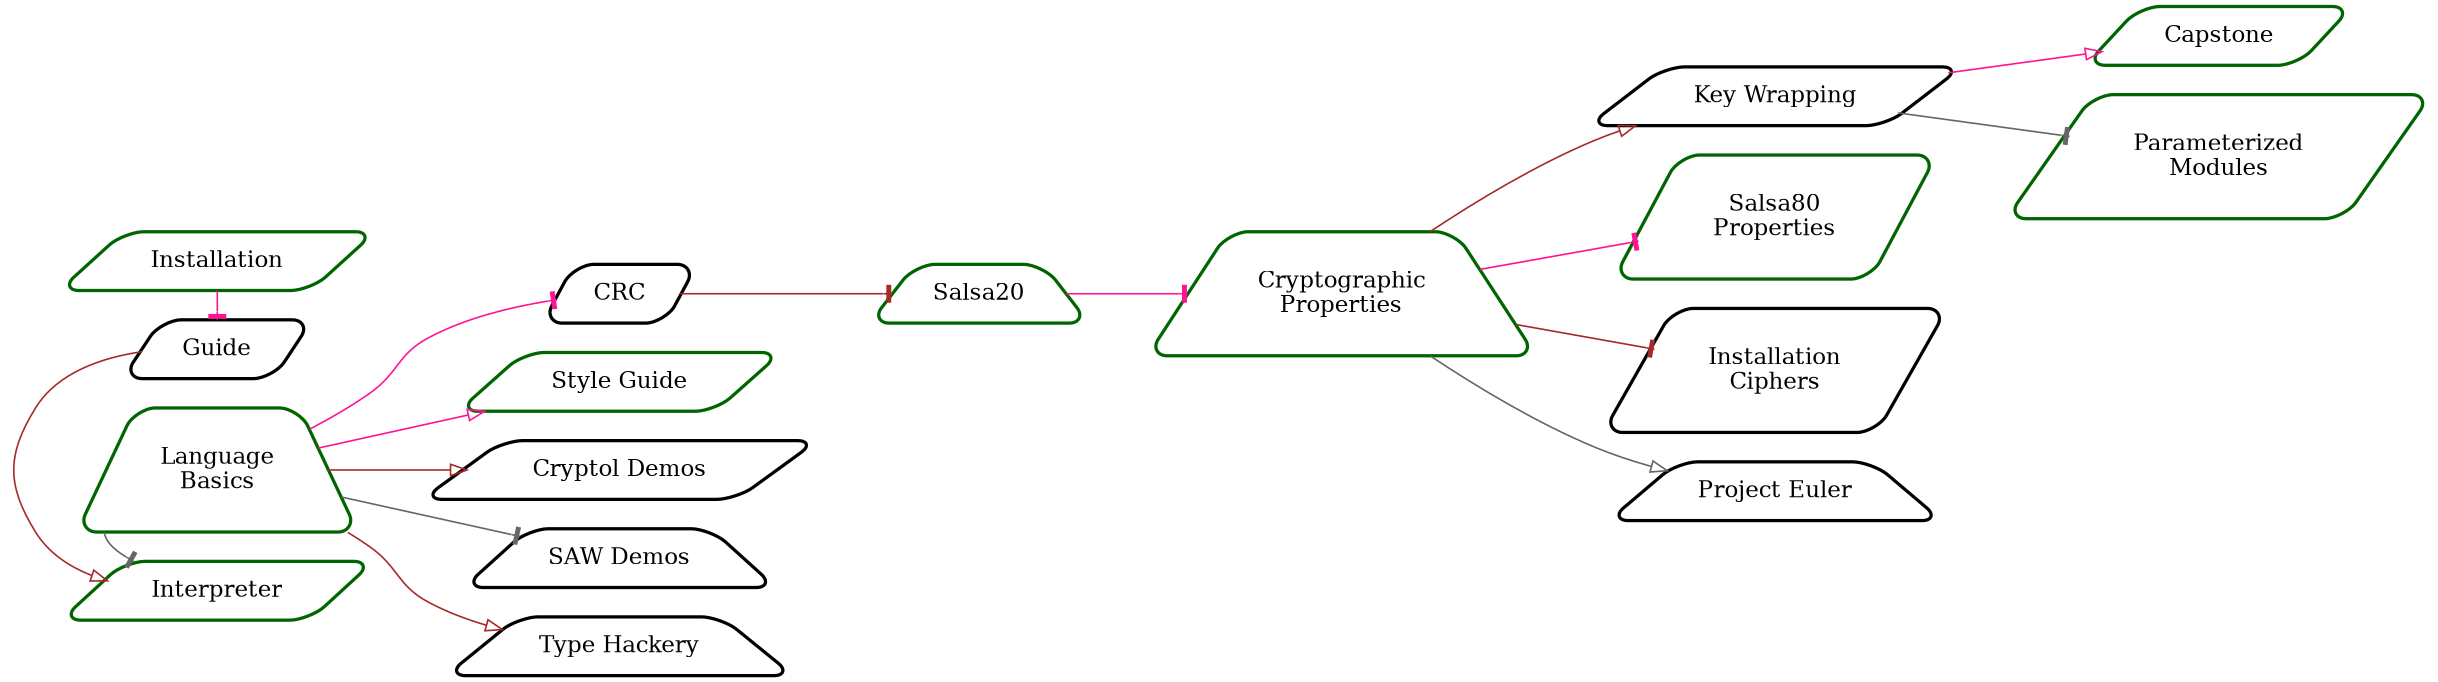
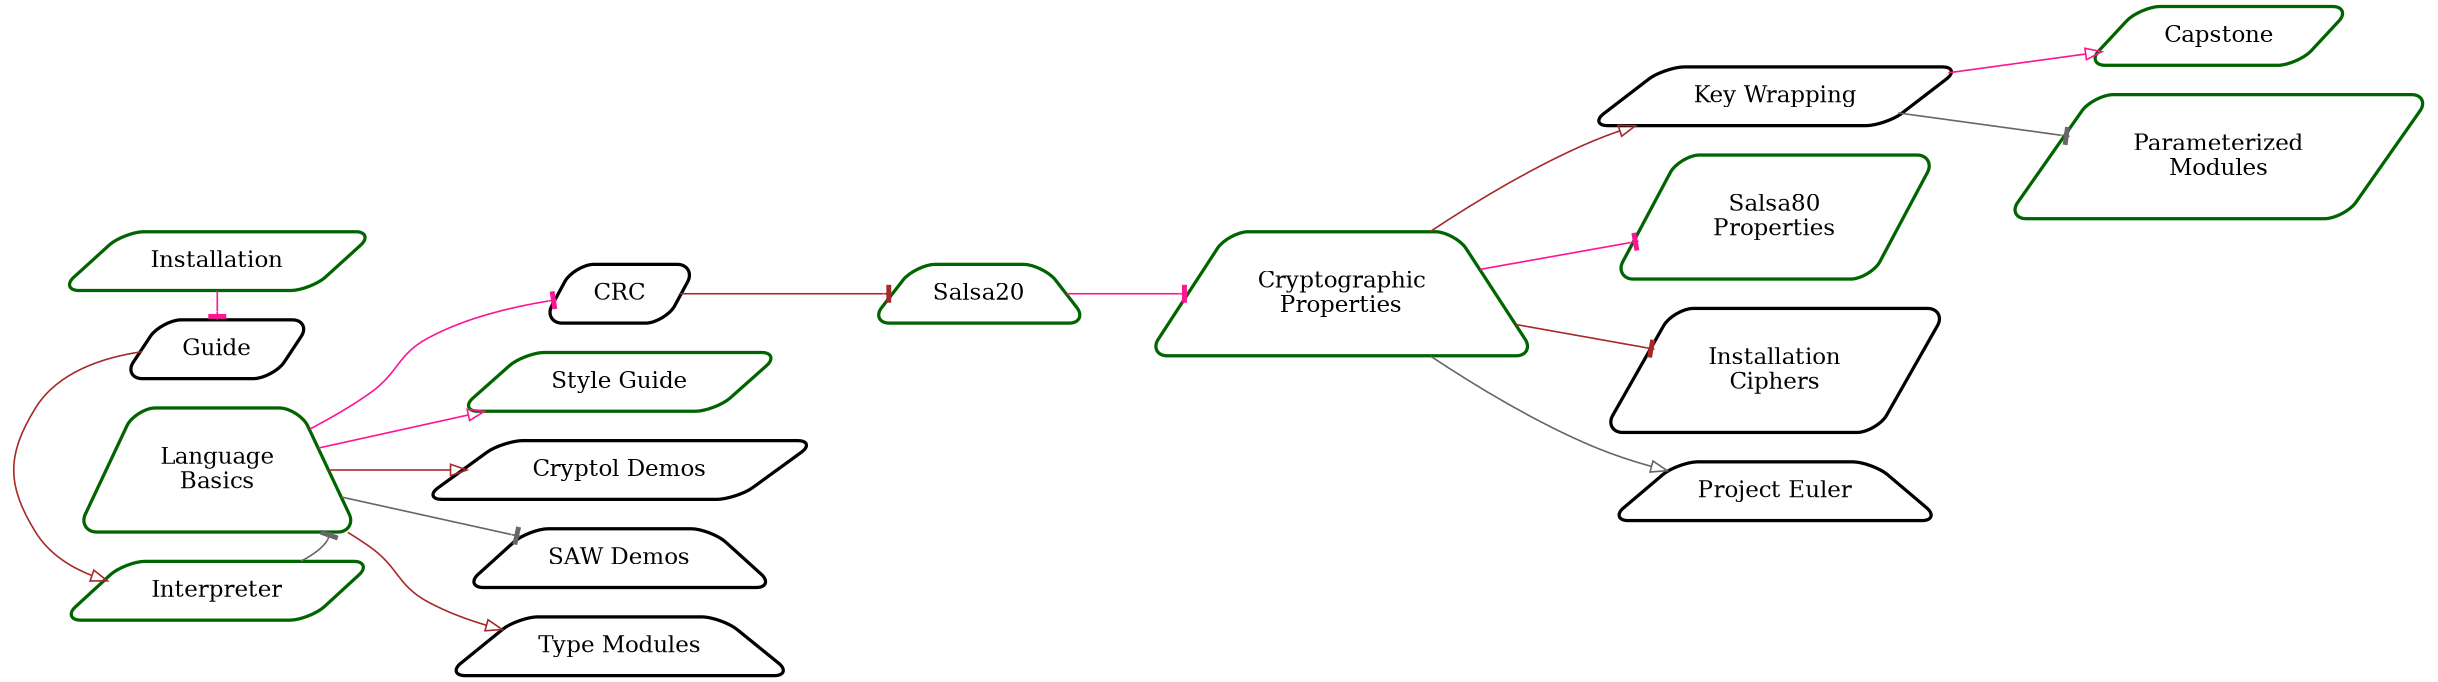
  digraph {
    rankdir=LR
    node [color=darkgreen fillcolor=white penwidth=2 shape=parallelogram style="rounded,filled"]
    edge [arrowhead=tee color=deeppink penwidth=1]
    Installation
    n2 [color=black label=Guide]
    Interpreter
    n4 [label="Language\nBasics" shape=trapezium]
    CRC [color=black]
    n6 [label="Style Guide"]
    n7 [color=black label="Cryptol Demos"]
    n8 [color=black label="SAW Demos" shape=trapezium]
-   n9 [color=black label="Type Hackery" shape=trapezium]
+   n9 [color=black label="Type Modules" shape=trapezium]
    n10 [color=black label="Key Wrapping"]
    n11 [label="Salsa80\nProperties"]
    n12 [color=black label="Installation\nCiphers"]
    n13 [color=black label="Project Euler" shape=trapezium]
    Capstone
    n15 [label="Parameterized\nModules"]
    Salsa20 [shape=trapezium]
    n17 [label="Cryptographic\nProperties" shape=trapezium]
    subgraph sub_1 {
      rank=same
      Installation
      n2
      Interpreter
      n4
    }
    subgraph sub_2 {
      rank=same
      CRC
      n6
      n7
      n8
      n9
    }
    subgraph sub_3 {
      rank=same
      n10
      n11
      n12
      n13
    }
    subgraph sub_4 {
      rank=same
      Capstone
      n15
    }
    Installation -> n2
    n2 -> Interpreter [arrowhead=onormal color=brown]
-   n4 -> Interpreter [color=gray40]
+   Interpreter -> n4 [color=gray40]
    n4 -> CRC
    n4 -> n6 [arrowhead=onormal]
    n4 -> n7 [arrowhead=onormal color=brown]
    n4 -> n8 [color=gray40]
    n4 -> n9 [arrowhead=onormal color=brown]
    CRC -> Salsa20 [color=brown]
    n10 -> Capstone [arrowhead=onormal]
    n10 -> n15 [color=gray40]
    Salsa20 -> n17
    n17 -> n10 [arrowhead=onormal color=brown]
    n17 -> n11
    n17 -> n12 [color=brown]
    n17 -> n13 [arrowhead=onormal color=gray40]
  }
